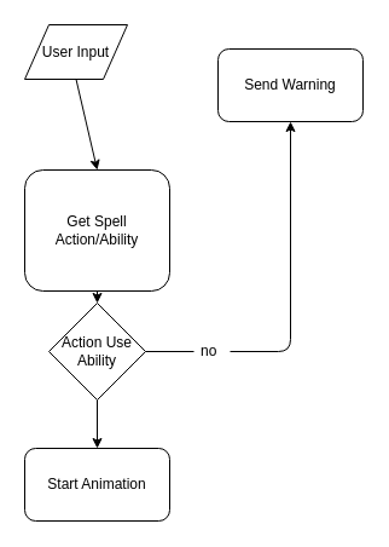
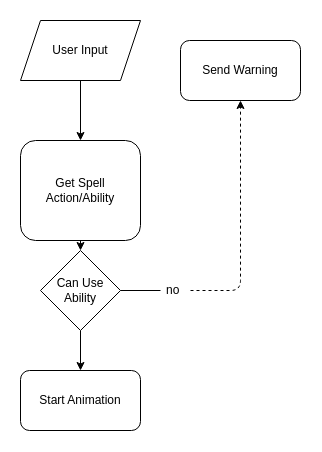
  <mxCell id="0" />
  <mxCell id="1" parent="0" />
- <mxCell id="2" value="User Input" style="shape=parallelogram;perimeter=parallelogramPerimeter;whiteSpace=wrap;html=1;fixedSize=1;" vertex="1" parent="1"><mxGeometry x="20" y="20" width="85" height="45" as="geometry" /></mxCell>
+ <mxCell id="2" value="User Input" style="shape=parallelogram;perimeter=parallelogramPerimeter;whiteSpace=wrap;html=1;fixedSize=1;" vertex="1" parent="1"><mxGeometry x="20" y="20" width="120" height="60" as="geometry" /></mxCell>
  <mxCell id="3" value="" style="endArrow=classic;html=1;exitX=0.5;exitY=1;exitDx=0;exitDy=0;entryX=0.5;entryY=0;entryDx=0;entryDy=0;" edge="1" parent="1" source="2" target="5"><mxGeometry width="50" height="50" relative="1" as="geometry"><mxPoint x="40" y="210" as="sourcePoint" /><mxPoint x="80" y="120" as="targetPoint" /></mxGeometry></mxCell>
  <mxCell id="4" value="" style="edgeStyle=none;html=1;" edge="1" parent="1" source="5" target="8"><mxGeometry relative="1" as="geometry" /></mxCell>
  <mxCell id="5" value="Get Spell Action/Ability" style="rounded=1;whiteSpace=wrap;html=1;" vertex="1" parent="1"><mxGeometry x="20" y="140" width="120" height="100" as="geometry" /></mxCell>
  <mxCell id="6" style="edgeStyle=none;html=1;exitX=0.5;exitY=1;exitDx=0;exitDy=0;entryX=0.5;entryY=0;entryDx=0;entryDy=0;" edge="1" parent="1" source="8" target="9"><mxGeometry relative="1" as="geometry" /></mxCell>
- <mxCell id="7" style="edgeStyle=none;html=1;exitX=1;exitY=0.5;exitDx=0;exitDy=0;entryX=0.5;entryY=1;entryDx=0;entryDy=0;startArrow=none;" edge="1" parent="1" source="12" target="10"><mxGeometry relative="1" as="geometry"><Array as="points"><mxPoint x="240" y="290" /></Array></mxGeometry></mxCell>
- <mxCell id="8" value="Action Use Ability" style="rhombus;whiteSpace=wrap;html=1;" vertex="1" parent="1"><mxGeometry x="40" y="250" width="80" height="80" as="geometry" /></mxCell>
+ <mxCell id="7" style="edgeStyle=none;html=1;exitX=1;exitY=0.5;exitDx=0;exitDy=0;entryX=0.5;entryY=1;entryDx=0;entryDy=0;startArrow=none;dashed=1;" edge="1" parent="1" source="12" target="10"><mxGeometry relative="1" as="geometry"><Array as="points"><mxPoint x="240" y="290" /></Array></mxGeometry></mxCell>
+ <mxCell id="8" value="Can Use Ability" style="rhombus;whiteSpace=wrap;html=1;" vertex="1" parent="1"><mxGeometry x="40" y="250" width="80" height="80" as="geometry" /></mxCell>
  <mxCell id="9" value="Start Animation" style="rounded=1;whiteSpace=wrap;html=1;" vertex="1" parent="1"><mxGeometry x="20" y="370" width="120" height="60" as="geometry" /></mxCell>
  <mxCell id="10" value="Send Warning" style="rounded=1;whiteSpace=wrap;html=1;" vertex="1" parent="1"><mxGeometry x="180" y="40" width="120" height="60" as="geometry" /></mxCell>
  <mxCell id="11" value="" style="edgeStyle=none;html=1;exitX=1;exitY=0.5;exitDx=0;exitDy=0;entryX=0;entryY=0.5;entryDx=0;entryDy=0;endArrow=none;" edge="1" parent="1" source="8" target="12"><mxGeometry relative="1" as="geometry"><mxPoint x="120" y="290" as="sourcePoint" /><mxPoint x="240" y="200" as="targetPoint" /><Array as="points" /></mxGeometry></mxCell>
  <mxCell id="12" value="no" style="text;strokeColor=none;fillColor=none;align=left;verticalAlign=middle;spacingLeft=4;spacingRight=4;overflow=hidden;points=[[0,0.5],[1,0.5]];portConstraint=eastwest;rotatable=0;whiteSpace=wrap;html=1;" vertex="1" parent="1"><mxGeometry x="160" y="275" width="30" height="30" as="geometry" /></mxCell>
